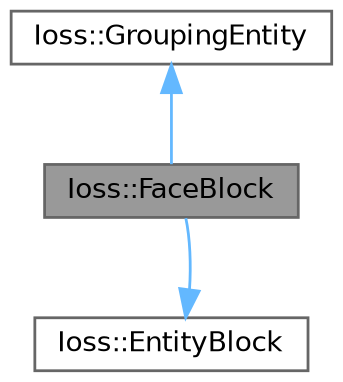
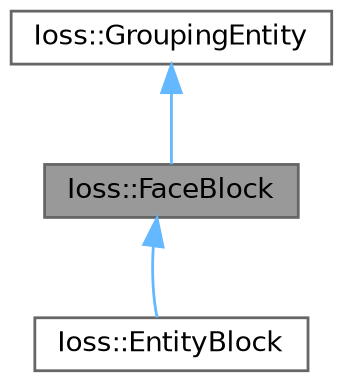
  digraph {
    node [color=gray40 fillcolor=white fontname=Helvetica fontsize=10 shape=box style=filled]
    edge [color=steelblue1 dir=back fontname=Helvetica fontsize=10 labelfontname=Helvetica labelfontsize=10 style=solid]
    n1 [fillcolor=grey60 fontcolor=black height=0.2 label="Ioss::FaceBlock" width=0.4]
    n2 [height=0.2 label="Ioss::EntityBlock" width=0.4]
    n3 [height=0.2 label="Ioss::GroupingEntity" width=0.4]
-   n2 -> n1
+   n1 -> n2
    n3 -> n1
  }
